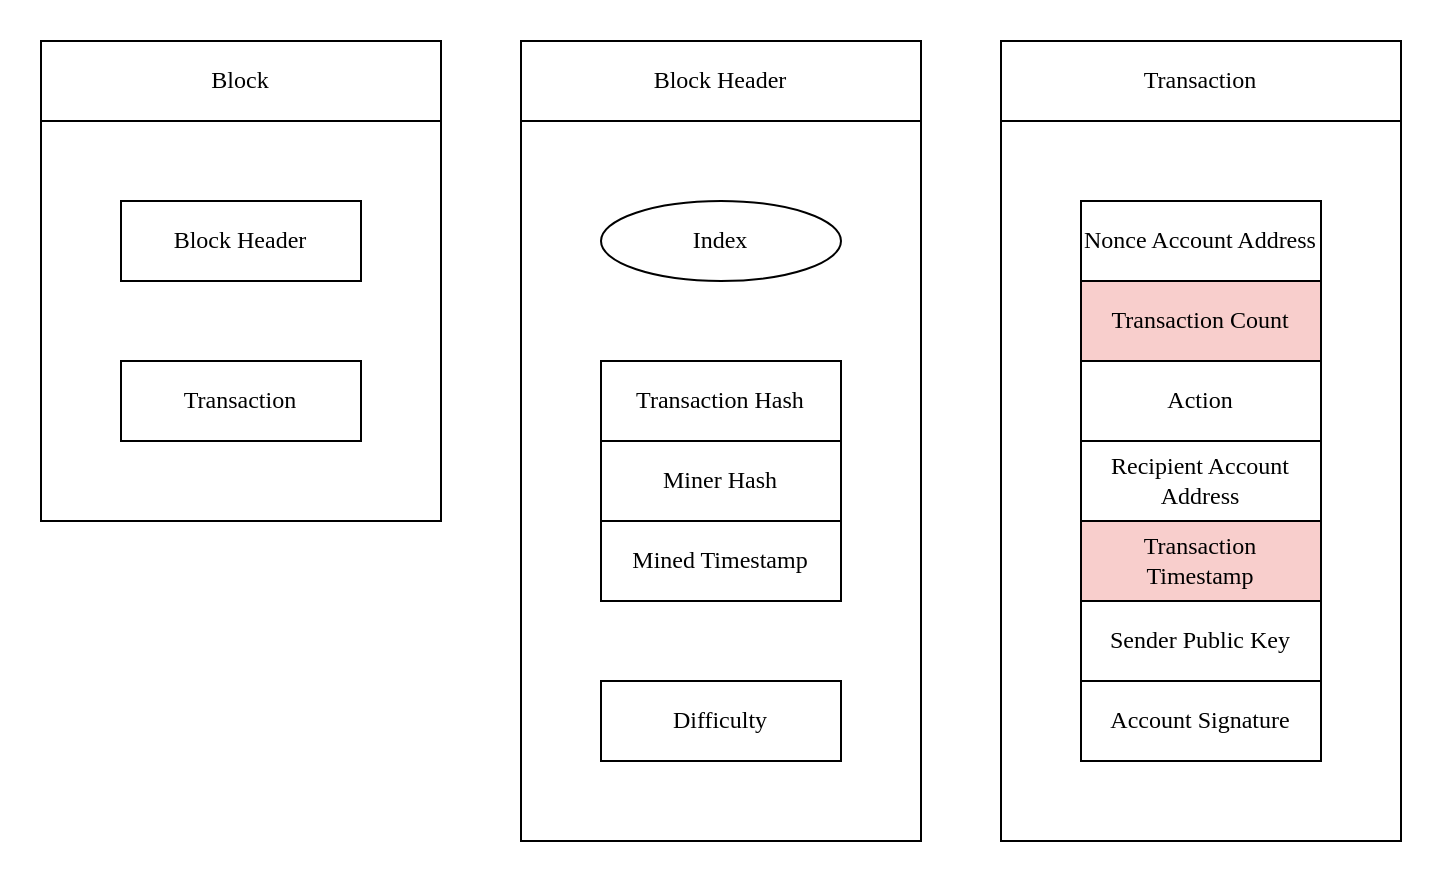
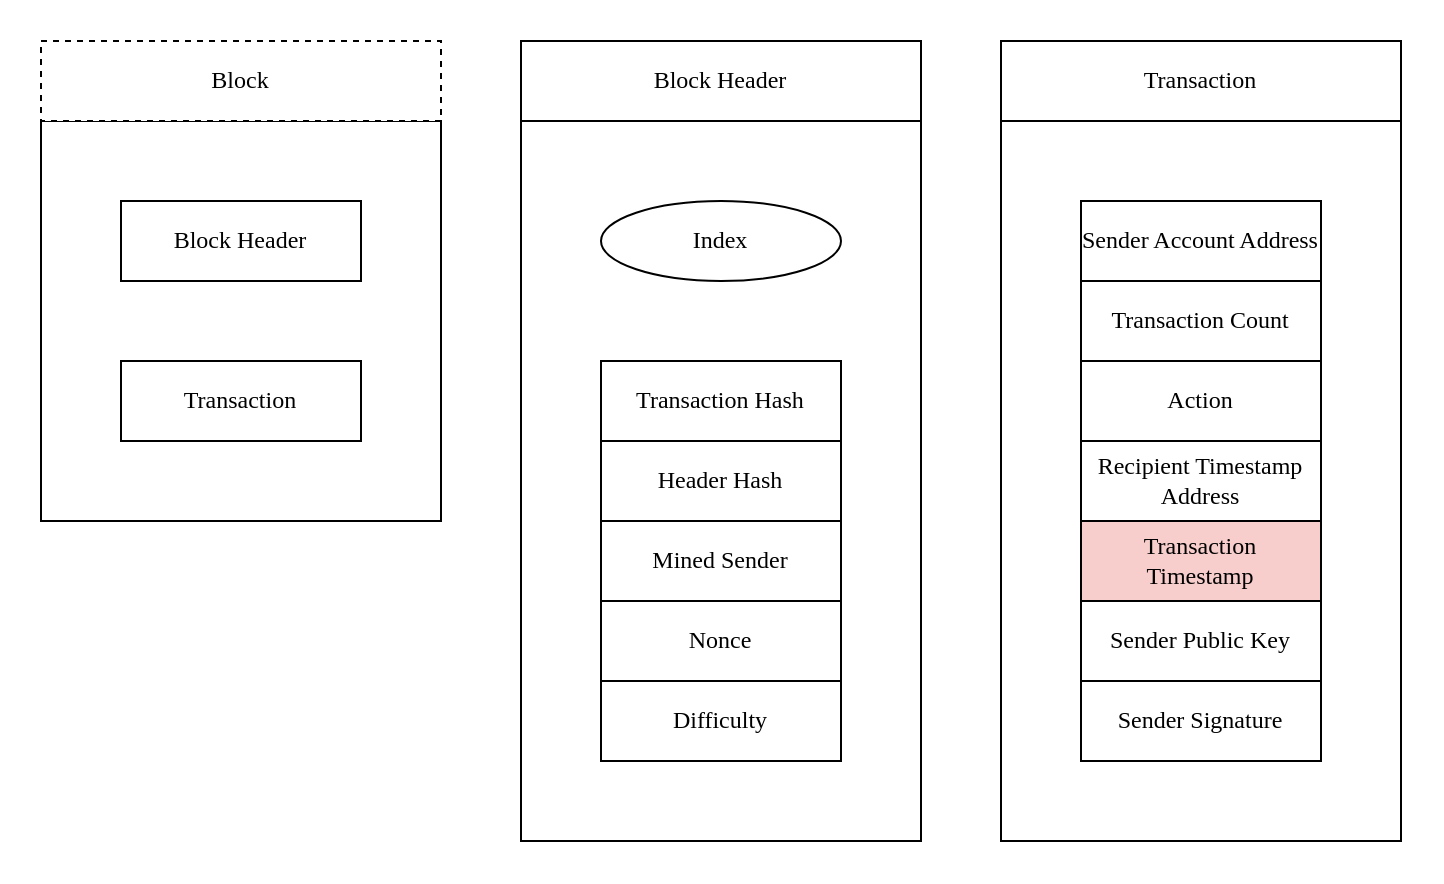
  <mxCell id="0" />
  <mxCell id="1" parent="0" />
  <mxCell id="2" value="" style="rounded=0;whiteSpace=wrap;html=1;fontFamily=Roboto Mono;fontSource=https%3A%2F%2Ffonts.googleapis.com%2Fcss%3Ffamily%3DRoboto%2BMono;" parent="1" vertex="1"><mxGeometry x="20" y="60" width="200" height="200" as="geometry" /></mxCell>
- <mxCell id="3" value="Block" style="rounded=0;whiteSpace=wrap;html=1;fontFamily=Roboto Mono;fontSource=https%3A%2F%2Ffonts.googleapis.com%2Fcss%3Ffamily%3DRoboto%2BMono;" parent="1" vertex="1"><mxGeometry x="20" y="20" width="200" height="40" as="geometry" /></mxCell>
+ <mxCell id="3" value="Block" style="rounded=0;whiteSpace=wrap;html=1;fontFamily=Roboto Mono;fontSource=https%3A%2F%2Ffonts.googleapis.com%2Fcss%3Ffamily%3DRoboto%2BMono;dashed=1;" parent="1" vertex="1"><mxGeometry x="20" y="20" width="200" height="40" as="geometry" /></mxCell>
  <mxCell id="4" value="Block Header" style="rounded=0;whiteSpace=wrap;html=1;fontFamily=Roboto Mono;fontSource=https%3A%2F%2Ffonts.googleapis.com%2Fcss%3Ffamily%3DRoboto%2BMono;" parent="1" vertex="1"><mxGeometry x="60" y="100" width="120" height="40" as="geometry" /></mxCell>
  <mxCell id="5" value="Transaction" style="rounded=0;whiteSpace=wrap;html=1;fontFamily=Roboto Mono;fontSource=https%3A%2F%2Ffonts.googleapis.com%2Fcss%3Ffamily%3DRoboto%2BMono;" parent="1" vertex="1"><mxGeometry x="60" y="180" width="120" height="40" as="geometry" /></mxCell>
  <mxCell id="6" value="" style="rounded=0;whiteSpace=wrap;html=1;fontFamily=Roboto Mono;fontSource=https%3A%2F%2Ffonts.googleapis.com%2Fcss%3Ffamily%3DRoboto%2BMono;" vertex="1" parent="1"><mxGeometry x="500" y="60" width="200" height="360" as="geometry" /></mxCell>
  <mxCell id="7" value="" style="rounded=0;whiteSpace=wrap;html=1;fontFamily=Roboto Mono;fontSource=https%3A%2F%2Ffonts.googleapis.com%2Fcss%3Ffamily%3DRoboto%2BMono;" vertex="1" parent="1"><mxGeometry x="260" y="60" width="200" height="360" as="geometry" /></mxCell>
  <mxCell id="8" value="Block Header" style="rounded=0;whiteSpace=wrap;html=1;fontFamily=Roboto Mono;fontSource=https%3A%2F%2Ffonts.googleapis.com%2Fcss%3Ffamily%3DRoboto%2BMono;" vertex="1" parent="1"><mxGeometry x="260" y="20" width="200" height="40" as="geometry" /></mxCell>
  <mxCell id="9" value="Index" style="ellipse;whiteSpace=wrap;html=1;fontFamily=Roboto Mono;fontSource=https%3A%2F%2Ffonts.googleapis.com%2Fcss%3Ffamily%3DRoboto%2BMono;" vertex="1" parent="1"><mxGeometry x="300" y="100" width="120" height="40" as="geometry" /></mxCell>
  <mxCell id="10" value="Transaction Hash" style="rounded=0;whiteSpace=wrap;html=1;fontFamily=Roboto Mono;fontSource=https%3A%2F%2Ffonts.googleapis.com%2Fcss%3Ffamily%3DRoboto%2BMono;" vertex="1" parent="1"><mxGeometry x="300" y="180" width="120" height="40" as="geometry" /></mxCell>
- <mxCell id="11" value="Mined Timestamp" style="rounded=0;whiteSpace=wrap;html=1;fontFamily=Roboto Mono;fontSource=https%3A%2F%2Ffonts.googleapis.com%2Fcss%3Ffamily%3DRoboto%2BMono;" vertex="1" parent="1"><mxGeometry x="300" y="260" width="120" height="40" as="geometry" /></mxCell>
+ <mxCell id="11" value="Mined Sender" style="rounded=0;whiteSpace=wrap;html=1;fontFamily=Roboto Mono;fontSource=https%3A%2F%2Ffonts.googleapis.com%2Fcss%3Ffamily%3DRoboto%2BMono;" vertex="1" parent="1"><mxGeometry x="300" y="260" width="120" height="40" as="geometry" /></mxCell>
+ <mxCell id="12" value="Nonce" style="rounded=0;whiteSpace=wrap;html=1;fontFamily=Roboto Mono;fontSource=https%3A%2F%2Ffonts.googleapis.com%2Fcss%3Ffamily%3DRoboto%2BMono;" vertex="1" parent="1"><mxGeometry x="300" y="300" width="120" height="40" as="geometry" /></mxCell>
  <mxCell id="13" value="Difficulty" style="rounded=0;whiteSpace=wrap;html=1;fontFamily=Roboto Mono;fontSource=https%3A%2F%2Ffonts.googleapis.com%2Fcss%3Ffamily%3DRoboto%2BMono;" vertex="1" parent="1"><mxGeometry x="300" y="340" width="120" height="40" as="geometry" /></mxCell>
- <mxCell id="14" value="Miner Hash" style="rounded=0;whiteSpace=wrap;html=1;fontFamily=Roboto Mono;fontSource=https%3A%2F%2Ffonts.googleapis.com%2Fcss%3Ffamily%3DRoboto%2BMono;" vertex="1" parent="1"><mxGeometry x="300" y="220" width="120" height="40" as="geometry" /></mxCell>
+ <mxCell id="14" value="Header Hash" style="rounded=0;whiteSpace=wrap;html=1;fontFamily=Roboto Mono;fontSource=https%3A%2F%2Ffonts.googleapis.com%2Fcss%3Ffamily%3DRoboto%2BMono;" vertex="1" parent="1"><mxGeometry x="300" y="220" width="120" height="40" as="geometry" /></mxCell>
  <mxCell id="15" value="Transaction" style="rounded=0;whiteSpace=wrap;html=1;fontFamily=Roboto Mono;fontSource=https%3A%2F%2Ffonts.googleapis.com%2Fcss%3Ffamily%3DRoboto%2BMono;" vertex="1" parent="1"><mxGeometry x="500" y="20" width="200" height="40" as="geometry" /></mxCell>
  <mxCell id="16" value="Transaction&lt;br&gt;Timestamp" style="rounded=0;whiteSpace=wrap;html=1;fontFamily=Roboto Mono;fontSource=https%3A%2F%2Ffonts.googleapis.com%2Fcss%3Ffamily%3DRoboto%2BMono;fillColor=#f8cecc;" vertex="1" parent="1"><mxGeometry x="540" y="260" width="120" height="40" as="geometry" /></mxCell>
- <mxCell id="17" value="Nonce Account Address" style="rounded=0;whiteSpace=wrap;html=1;fontFamily=Roboto Mono;fontSource=https%3A%2F%2Ffonts.googleapis.com%2Fcss%3Ffamily%3DRoboto%2BMono;" vertex="1" parent="1"><mxGeometry x="540" y="100" width="120" height="40" as="geometry" /></mxCell>
+ <mxCell id="17" value="Sender Account Address" style="rounded=0;whiteSpace=wrap;html=1;fontFamily=Roboto Mono;fontSource=https%3A%2F%2Ffonts.googleapis.com%2Fcss%3Ffamily%3DRoboto%2BMono;" vertex="1" parent="1"><mxGeometry x="540" y="100" width="120" height="40" as="geometry" /></mxCell>
  <mxCell id="18" value="Action" style="rounded=0;whiteSpace=wrap;html=1;fontFamily=Roboto Mono;fontSource=https%3A%2F%2Ffonts.googleapis.com%2Fcss%3Ffamily%3DRoboto%2BMono;" vertex="1" parent="1"><mxGeometry x="540" y="180" width="120" height="40" as="geometry" /></mxCell>
- <mxCell id="19" value="Recipient Account Address" style="rounded=0;whiteSpace=wrap;html=1;fontFamily=Roboto Mono;fontSource=https%3A%2F%2Ffonts.googleapis.com%2Fcss%3Ffamily%3DRoboto%2BMono;" vertex="1" parent="1"><mxGeometry x="540" y="220" width="120" height="40" as="geometry" /></mxCell>
+ <mxCell id="19" value="Recipient Timestamp Address" style="rounded=0;whiteSpace=wrap;html=1;fontFamily=Roboto Mono;fontSource=https%3A%2F%2Ffonts.googleapis.com%2Fcss%3Ffamily%3DRoboto%2BMono;" vertex="1" parent="1"><mxGeometry x="540" y="220" width="120" height="40" as="geometry" /></mxCell>
  <mxCell id="20" value="Sender Public Key" style="rounded=0;whiteSpace=wrap;html=1;fontFamily=Roboto Mono;fontSource=https%3A%2F%2Ffonts.googleapis.com%2Fcss%3Ffamily%3DRoboto%2BMono;" vertex="1" parent="1"><mxGeometry x="540" y="300" width="120" height="40" as="geometry" /></mxCell>
- <mxCell id="21" value="Account Signature" style="rounded=0;whiteSpace=wrap;html=1;fontFamily=Roboto Mono;fontSource=https%3A%2F%2Ffonts.googleapis.com%2Fcss%3Ffamily%3DRoboto%2BMono;" vertex="1" parent="1"><mxGeometry x="540" y="340" width="120" height="40" as="geometry" /></mxCell>
- <mxCell id="22" value="Transaction Count" style="rounded=0;whiteSpace=wrap;html=1;fontFamily=Roboto Mono;fontSource=https%3A%2F%2Ffonts.googleapis.com%2Fcss%3Ffamily%3DRoboto%2BMono;fillColor=#f8cecc;" vertex="1" parent="1"><mxGeometry x="540" y="140" width="120" height="40" as="geometry" /></mxCell>
+ <mxCell id="21" value="Sender Signature" style="rounded=0;whiteSpace=wrap;html=1;fontFamily=Roboto Mono;fontSource=https%3A%2F%2Ffonts.googleapis.com%2Fcss%3Ffamily%3DRoboto%2BMono;" vertex="1" parent="1"><mxGeometry x="540" y="340" width="120" height="40" as="geometry" /></mxCell>
+ <mxCell id="22" value="Transaction Count" style="rounded=0;whiteSpace=wrap;html=1;fontFamily=Roboto Mono;fontSource=https%3A%2F%2Ffonts.googleapis.com%2Fcss%3Ffamily%3DRoboto%2BMono;" vertex="1" parent="1"><mxGeometry x="540" y="140" width="120" height="40" as="geometry" /></mxCell>
